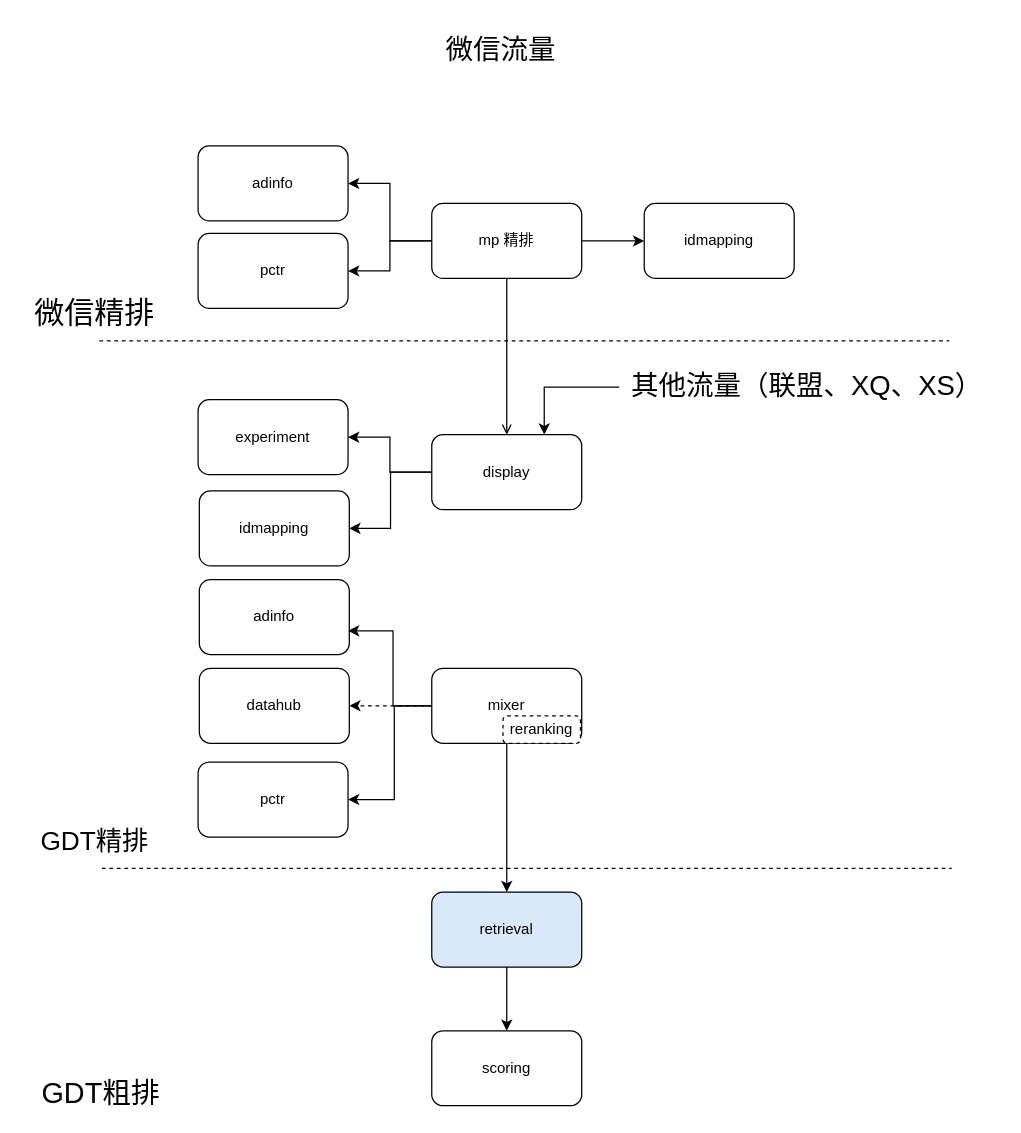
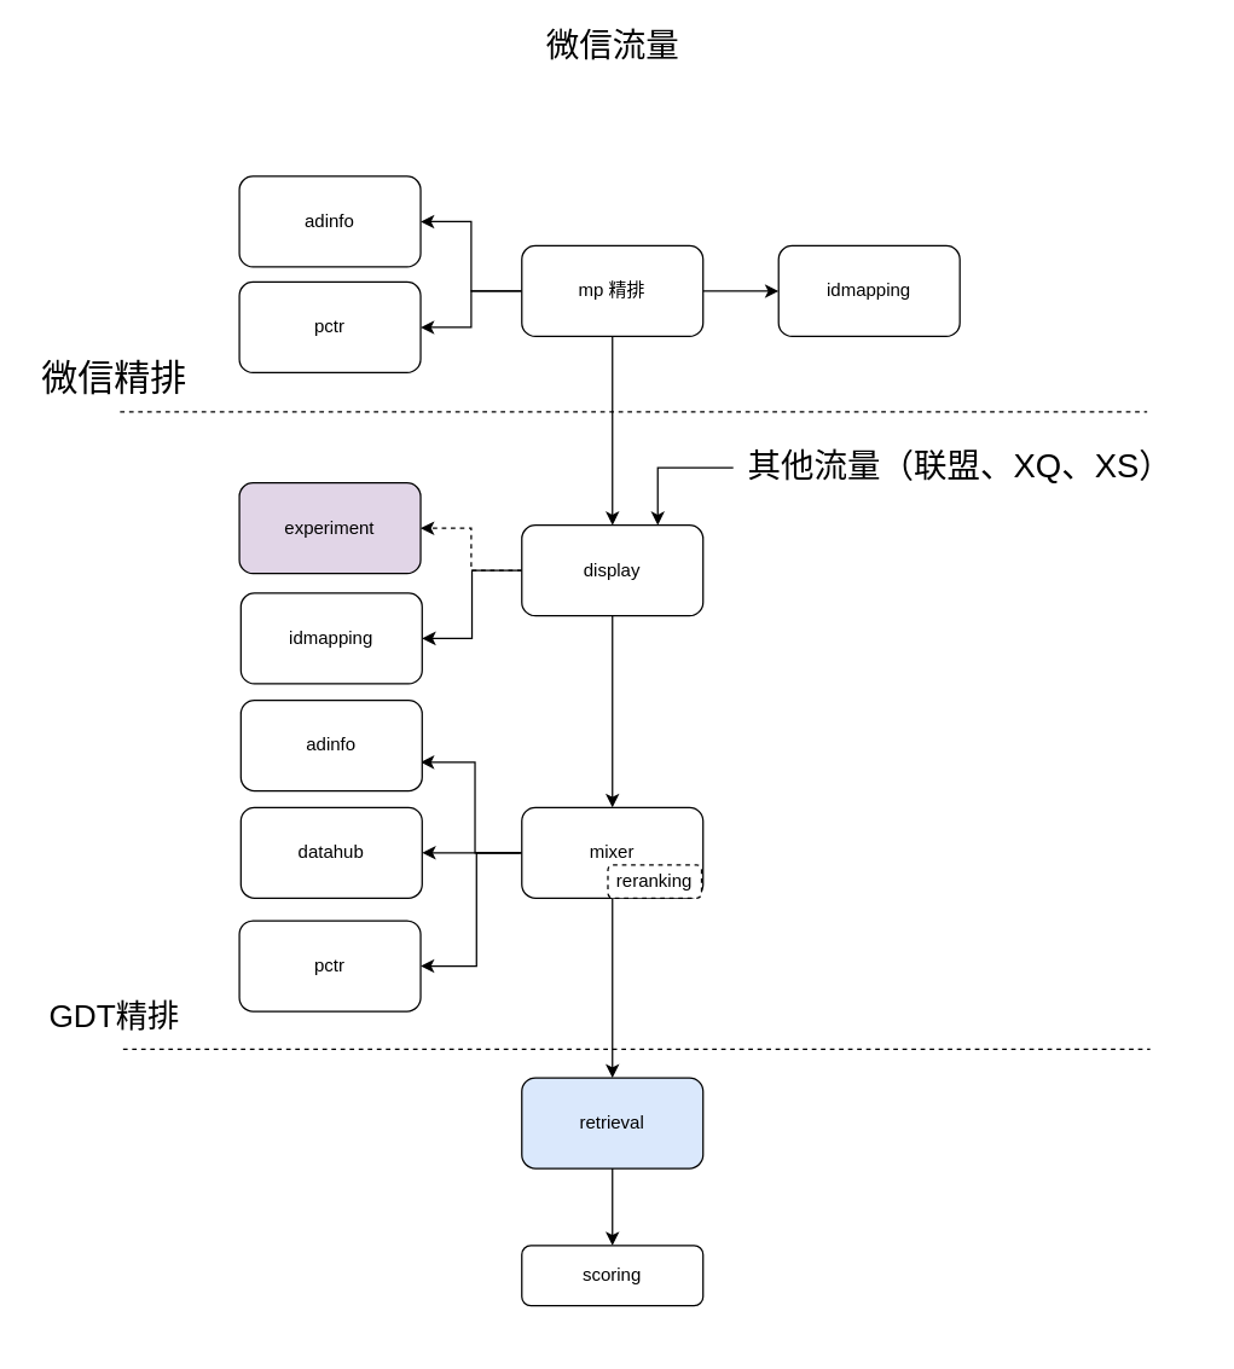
  <mxCell id="0" />
  <mxCell id="1" parent="0" />
- <mxCell id="2" value="" style="edgeStyle=orthogonalEdgeStyle;rounded=0;orthogonalLoop=1;jettySize=auto;html=1;endArrow=open;" edge="1" parent="1" source="6" target="10"><mxGeometry relative="1" as="geometry" /></mxCell>
+ <mxCell id="2" value="" style="edgeStyle=orthogonalEdgeStyle;rounded=0;orthogonalLoop=1;jettySize=auto;html=1;" edge="1" parent="1" source="6" target="10"><mxGeometry relative="1" as="geometry" /></mxCell>
  <mxCell id="3" style="edgeStyle=orthogonalEdgeStyle;rounded=0;orthogonalLoop=1;jettySize=auto;html=1;entryX=1;entryY=0.5;entryDx=0;entryDy=0;" edge="1" parent="1" source="6" target="26"><mxGeometry relative="1" as="geometry" /></mxCell>
  <mxCell id="4" style="edgeStyle=orthogonalEdgeStyle;rounded=0;orthogonalLoop=1;jettySize=auto;html=1;entryX=1;entryY=0.5;entryDx=0;entryDy=0;" edge="1" parent="1" source="6" target="24"><mxGeometry relative="1" as="geometry" /></mxCell>
  <mxCell id="5" style="edgeStyle=orthogonalEdgeStyle;rounded=0;orthogonalLoop=1;jettySize=auto;html=1;entryX=0;entryY=0.5;entryDx=0;entryDy=0;" edge="1" parent="1" source="6" target="30"><mxGeometry relative="1" as="geometry" /></mxCell>
  <mxCell id="6" value="mp 精排" style="rounded=1;whiteSpace=wrap;html=1;" vertex="1" parent="1"><mxGeometry x="345" y="162" width="120" height="60" as="geometry" /></mxCell>
- <mxCell id="8" value="" style="edgeStyle=orthogonalEdgeStyle;rounded=0;orthogonalLoop=1;jettySize=auto;html=1;" edge="1" parent="1" source="10" target="20"><mxGeometry relative="1" as="geometry" /></mxCell>
+ <mxCell id="7" value="" style="edgeStyle=orthogonalEdgeStyle;rounded=0;orthogonalLoop=1;jettySize=auto;html=1;" edge="1" parent="1" source="10" target="15"><mxGeometry relative="1" as="geometry" /></mxCell>
+ <mxCell id="8" value="" style="edgeStyle=orthogonalEdgeStyle;rounded=0;orthogonalLoop=1;jettySize=auto;html=1;dashed=1;" edge="1" parent="1" source="10" target="20"><mxGeometry relative="1" as="geometry" /></mxCell>
  <mxCell id="9" value="" style="edgeStyle=orthogonalEdgeStyle;rounded=0;orthogonalLoop=1;jettySize=auto;html=1;" edge="1" parent="1" source="10" target="21"><mxGeometry relative="1" as="geometry" /></mxCell>
  <mxCell id="10" value="display" style="whiteSpace=wrap;html=1;rounded=1;" vertex="1" parent="1"><mxGeometry x="345" y="347" width="120" height="60" as="geometry" /></mxCell>
  <mxCell id="11" value="" style="edgeStyle=orthogonalEdgeStyle;rounded=0;orthogonalLoop=1;jettySize=auto;html=1;" edge="1" parent="1" source="15" target="18"><mxGeometry relative="1" as="geometry" /></mxCell>
  <mxCell id="12" value="" style="edgeStyle=orthogonalEdgeStyle;rounded=0;orthogonalLoop=1;jettySize=auto;html=1;" edge="1" parent="1"><mxGeometry relative="1" as="geometry"><mxPoint x="344" y="564" as="sourcePoint" /><mxPoint x="278" y="504" as="targetPoint" /><Array as="points"><mxPoint x="314" y="564" /><mxPoint x="314" y="504" /></Array></mxGeometry></mxCell>
- <mxCell id="13" style="edgeStyle=orthogonalEdgeStyle;rounded=0;orthogonalLoop=1;jettySize=auto;html=1;entryX=1;entryY=0.5;entryDx=0;entryDy=0;dashed=1;" edge="1" parent="1" source="15" target="22"><mxGeometry relative="1" as="geometry" /></mxCell>
+ <mxCell id="13" style="edgeStyle=orthogonalEdgeStyle;rounded=0;orthogonalLoop=1;jettySize=auto;html=1;entryX=1;entryY=0.5;entryDx=0;entryDy=0;" edge="1" parent="1" source="15" target="22"><mxGeometry relative="1" as="geometry" /></mxCell>
  <mxCell id="14" style="edgeStyle=orthogonalEdgeStyle;rounded=0;orthogonalLoop=1;jettySize=auto;html=1;entryX=1;entryY=0.5;entryDx=0;entryDy=0;" edge="1" parent="1" source="15" target="23"><mxGeometry relative="1" as="geometry"><Array as="points"><mxPoint x="315" y="564" /><mxPoint x="315" y="639" /></Array></mxGeometry></mxCell>
  <mxCell id="15" value="mixer" style="whiteSpace=wrap;html=1;rounded=1;" vertex="1" parent="1"><mxGeometry x="345" y="534" width="120" height="60" as="geometry" /></mxCell>
  <mxCell id="16" value="reranking" style="rounded=1;whiteSpace=wrap;html=1;dashed=1;" vertex="1" parent="1"><mxGeometry x="402" y="572" width="62" height="22" as="geometry" /></mxCell>
  <mxCell id="17" value="" style="edgeStyle=orthogonalEdgeStyle;rounded=0;orthogonalLoop=1;jettySize=auto;html=1;" edge="1" parent="1" source="18" target="19"><mxGeometry relative="1" as="geometry" /></mxCell>
  <mxCell id="18" value="retrieval" style="whiteSpace=wrap;html=1;rounded=1;fillColor=#dae8fc;" vertex="1" parent="1"><mxGeometry x="345" y="713" width="120" height="60" as="geometry" /></mxCell>
- <mxCell id="19" value="scoring" style="whiteSpace=wrap;html=1;rounded=1;" vertex="1" parent="1"><mxGeometry x="345" y="824" width="120" height="60" as="geometry" /></mxCell>
- <mxCell id="20" value="experiment" style="whiteSpace=wrap;html=1;rounded=1;" vertex="1" parent="1"><mxGeometry x="158" y="319" width="120" height="60" as="geometry" /></mxCell>
+ <mxCell id="19" value="scoring" style="whiteSpace=wrap;html=1;rounded=1;" vertex="1" parent="1"><mxGeometry x="345" y="824" width="120" height="40" as="geometry" /></mxCell>
+ <mxCell id="20" value="experiment" style="whiteSpace=wrap;html=1;rounded=1;fillColor=#e1d5e7;" vertex="1" parent="1"><mxGeometry x="158" y="319" width="120" height="60" as="geometry" /></mxCell>
  <mxCell id="21" value="idmapping" style="whiteSpace=wrap;html=1;rounded=1;" vertex="1" parent="1"><mxGeometry x="159" y="392" width="120" height="60" as="geometry" /></mxCell>
  <mxCell id="22" value="datahub" style="whiteSpace=wrap;html=1;rounded=1;" vertex="1" parent="1"><mxGeometry x="159" y="534" width="120" height="60" as="geometry" /></mxCell>
  <mxCell id="23" value="pctr" style="whiteSpace=wrap;html=1;rounded=1;" vertex="1" parent="1"><mxGeometry x="158" y="609" width="120" height="60" as="geometry" /></mxCell>
  <mxCell id="24" value="adinfo" style="whiteSpace=wrap;html=1;rounded=1;" vertex="1" parent="1"><mxGeometry x="158" y="116" width="120" height="60" as="geometry" /></mxCell>
  <mxCell id="25" style="edgeStyle=orthogonalEdgeStyle;rounded=0;orthogonalLoop=1;jettySize=auto;html=1;exitX=1;exitY=0.5;exitDx=0;exitDy=0;" edge="1" parent="1" source="26"><mxGeometry relative="1" as="geometry"><mxPoint x="245" y="206" as="targetPoint" /></mxGeometry></mxCell>
  <mxCell id="26" value="pctr" style="whiteSpace=wrap;html=1;rounded=1;" vertex="1" parent="1"><mxGeometry x="158" y="186" width="120" height="60" as="geometry" /></mxCell>
  <mxCell id="27" value="adinfo" style="whiteSpace=wrap;html=1;rounded=1;" vertex="1" parent="1"><mxGeometry x="159" y="463" width="120" height="60" as="geometry" /></mxCell>
  <mxCell id="28" value="" style="endArrow=none;dashed=1;html=1;rounded=0;" edge="1" parent="1"><mxGeometry width="50" height="50" relative="1" as="geometry"><mxPoint x="79" y="272" as="sourcePoint" /><mxPoint x="759" y="272" as="targetPoint" /></mxGeometry></mxCell>
  <mxCell id="29" value="" style="endArrow=none;dashed=1;html=1;rounded=0;" edge="1" parent="1"><mxGeometry width="50" height="50" relative="1" as="geometry"><mxPoint x="81" y="694" as="sourcePoint" /><mxPoint x="761" y="694" as="targetPoint" /></mxGeometry></mxCell>
  <mxCell id="30" value="idmapping" style="whiteSpace=wrap;html=1;rounded=1;" vertex="1" parent="1"><mxGeometry x="515" y="162" width="120" height="60" as="geometry" /></mxCell>
  <mxCell id="31" value="&lt;font style=&quot;font-size: 24px;&quot;&gt;微信精排&lt;/font&gt;" style="text;html=1;align=center;verticalAlign=middle;resizable=0;points=[];autosize=1;strokeColor=none;fillColor=none;" vertex="1" parent="1"><mxGeometry x="20" y="240" width="110" height="20" as="geometry" /></mxCell>
  <mxCell id="32" value="&lt;font style=&quot;font-size: 21px;&quot;&gt;GDT精排&lt;/font&gt;" style="text;html=1;align=center;verticalAlign=middle;resizable=0;points=[];autosize=1;strokeColor=none;fillColor=none;" vertex="1" parent="1"><mxGeometry x="25" y="662" width="100" height="20" as="geometry" /></mxCell>
- <mxCell id="33" value="&lt;font style=&quot;font-size: 23px;&quot;&gt;GDT粗排&lt;/font&gt;" style="text;html=1;align=center;verticalAlign=middle;resizable=0;points=[];autosize=1;strokeColor=none;fillColor=none;" vertex="1" parent="1"><mxGeometry x="25" y="864" width="110" height="20" as="geometry" /></mxCell>
- <mxCell id="34" value="&lt;font style=&quot;font-size: 22px;&quot;&gt;微信流量&lt;/font&gt;" style="text;html=1;align=center;verticalAlign=middle;resizable=0;points=[];autosize=1;strokeColor=none;fillColor=none;" vertex="1" parent="1"><mxGeometry x="350" y="30" width="100" height="20" as="geometry" /></mxCell>
+ <mxCell id="34" value="&lt;font style=&quot;font-size: 22px;&quot;&gt;微信流量&lt;/font&gt;" style="text;html=1;align=center;verticalAlign=middle;resizable=0;points=[];autosize=1;strokeColor=none;fillColor=none;" vertex="1" parent="1"><mxGeometry x="355" y="20" width="100" height="20" as="geometry" /></mxCell>
  <mxCell id="35" style="edgeStyle=orthogonalEdgeStyle;rounded=0;orthogonalLoop=1;jettySize=auto;html=1;entryX=0.75;entryY=0;entryDx=0;entryDy=0;" edge="1" parent="1" source="36" target="10"><mxGeometry relative="1" as="geometry" /></mxCell>
- <mxCell id="36" value="&lt;font style=&quot;font-size: 22px;&quot;&gt;其他流量（联盟、XQ、XS）&lt;/font&gt;" style="text;html=1;align=center;verticalAlign=middle;resizable=0;points=[];autosize=1;strokeColor=none;fillColor=none;" vertex="1" parent="1"><mxGeometry x="495" y="299" width="300" height="20" as="geometry" /></mxCell>
+ <mxCell id="36" value="&lt;font style=&quot;font-size: 22px;&quot;&gt;其他流量（联盟、XQ、XS）&lt;/font&gt;" style="text;html=1;align=center;verticalAlign=middle;resizable=0;points=[];autosize=1;strokeColor=none;fillColor=none;" vertex="1" parent="1"><mxGeometry x="485" y="299" width="300" height="20" as="geometry" /></mxCell>
